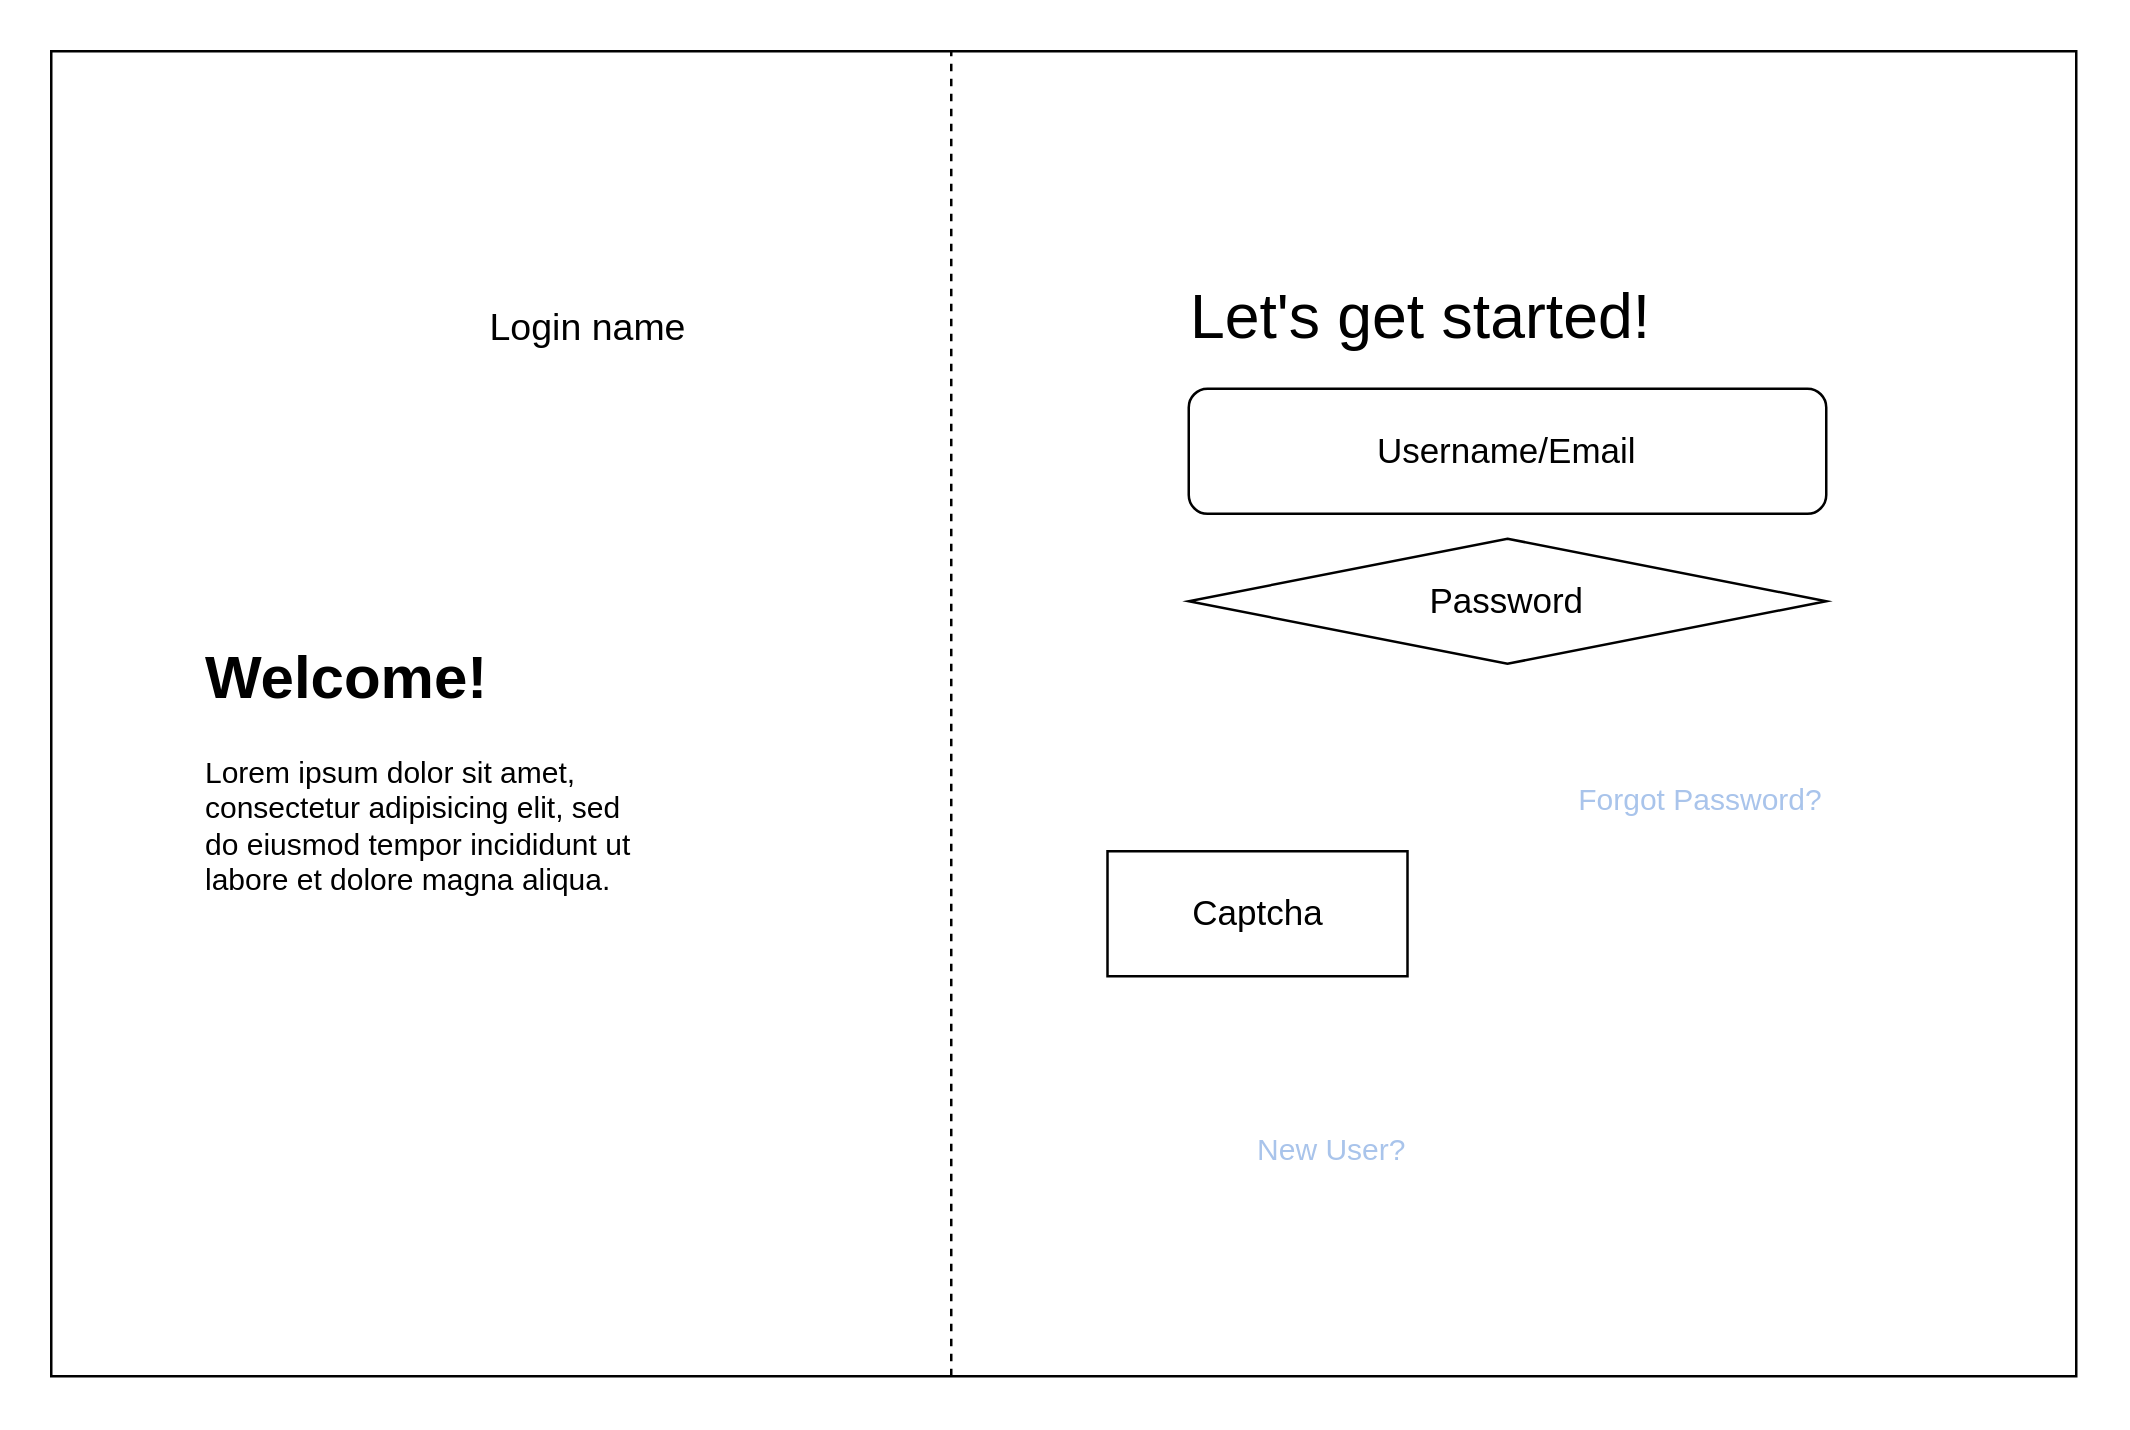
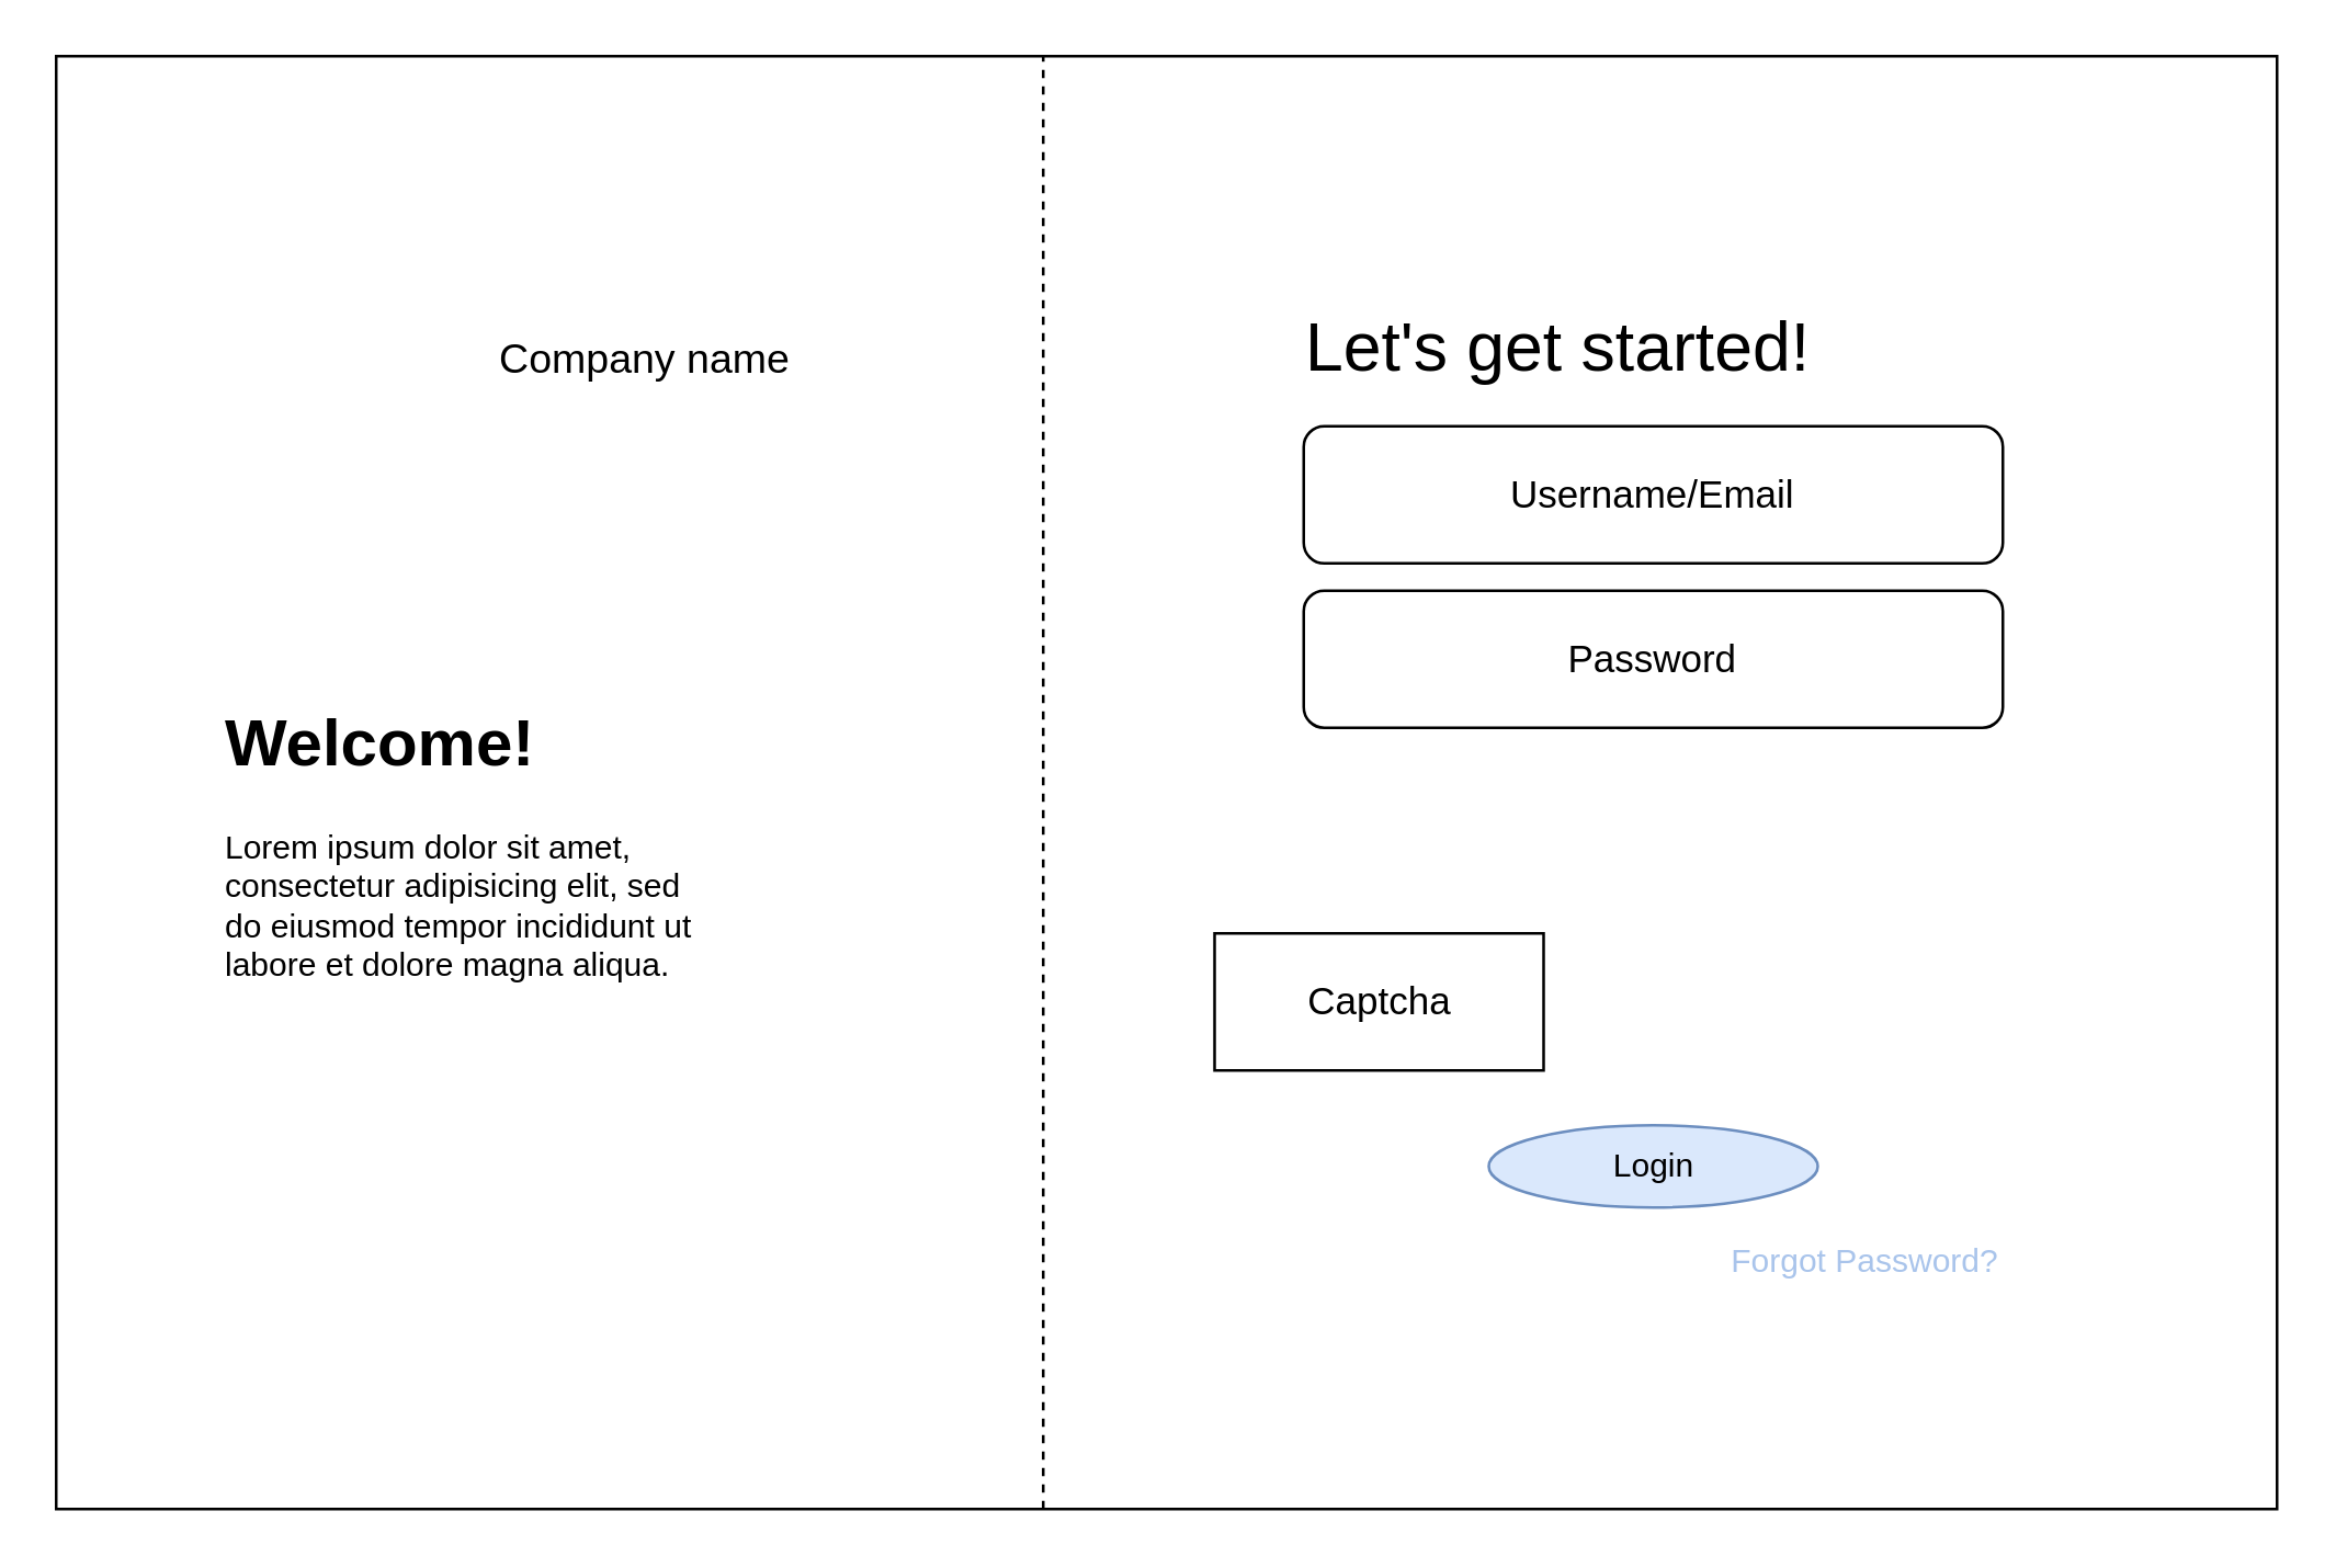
  <mxCell id="0" />
  <mxCell id="1" parent="0" />
  <mxCell id="2" value="" style="rounded=0;whiteSpace=wrap;html=1;" parent="1" vertex="1"><mxGeometry y="20" width="810" height="530" as="geometry" x="20" /></mxCell>
- <mxCell id="3" value="&lt;font style=&quot;font-size: 15px;&quot;&gt;Login name&lt;/font&gt;" style="text;html=1;align=center;verticalAlign=middle;whiteSpace=wrap;rounded=0;" parent="1" vertex="1"><mxGeometry x="180" y="115" width="110" height="30" as="geometry" /></mxCell>
+ <mxCell id="3" value="&lt;font style=&quot;font-size: 15px;&quot;&gt;Company name&lt;/font&gt;" style="text;html=1;align=center;verticalAlign=middle;whiteSpace=wrap;rounded=0;" parent="1" vertex="1"><mxGeometry x="180" y="115" width="110" height="30" as="geometry" /></mxCell>
  <mxCell id="4" value="&lt;h1 style=&quot;margin-top: 0px;&quot;&gt;Welcome!&lt;/h1&gt;&lt;p&gt;Lorem ipsum dolor sit amet, consectetur adipisicing elit, sed do eiusmod tempor incididunt ut labore et dolore magna aliqua.&lt;/p&gt;" style="text;html=1;whiteSpace=wrap;overflow=hidden;rounded=0;" parent="1" vertex="1"><mxGeometry x="80" y="250" width="180" height="120" as="geometry" /></mxCell>
  <mxCell id="5" value="" style="endArrow=none;dashed=1;html=1;rounded=0;entryX=0.5;entryY=0;entryDx=0;entryDy=0;exitX=0.5;exitY=1;exitDx=0;exitDy=0;" parent="1" edge="1"><mxGeometry width="50" height="50" relative="1" as="geometry"><mxPoint x="380" y="550" as="sourcePoint" /><mxPoint x="380" y="20" as="targetPoint" /></mxGeometry></mxCell>
  <mxCell id="6" value="&lt;font style=&quot;font-size: 25px;&quot;&gt;Let's get started!&lt;/font&gt;" style="text;html=1;align=center;verticalAlign=middle;whiteSpace=wrap;rounded=0;" parent="1" vertex="1"><mxGeometry x="472.5" y="80" width="190" height="90" as="geometry" /></mxCell>
  <mxCell id="7" value="&lt;font style=&quot;font-size: 14px;&quot;&gt;Username/Email&lt;/font&gt;" style="rounded=1;whiteSpace=wrap;html=1;" parent="1" vertex="1"><mxGeometry x="475" y="155" width="255" height="50" as="geometry" /></mxCell>
- <mxCell id="8" value="&lt;font style=&quot;font-size: 14px;&quot;&gt;Password&lt;/font&gt;" style="rhombus;whiteSpace=wrap;html=1;" parent="1" vertex="1"><mxGeometry x="475" y="215" width="255" height="50" as="geometry" /></mxCell>
- <mxCell id="9" value="Forgot Password?" style="text;html=1;align=center;verticalAlign=middle;whiteSpace=wrap;rounded=0;fontColor=#A9C4EB;" parent="1" vertex="1"><mxGeometry x="630" y="305" width="100" height="30" as="geometry" /></mxCell>
- <mxCell id="10" value="New User?" style="text;html=1;align=center;verticalAlign=middle;whiteSpace=wrap;rounded=0;fontColor=#A9C4EB;" parent="1" vertex="1"><mxGeometry x="490" y="445" width="85" height="30" as="geometry" /></mxCell>
+ <mxCell id="8" value="&lt;font style=&quot;font-size: 14px;&quot;&gt;Password&lt;/font&gt;" style="rounded=1;whiteSpace=wrap;html=1;" parent="1" vertex="1"><mxGeometry x="475" y="215" width="255" height="50" as="geometry" /></mxCell>
+ <mxCell id="9" value="Forgot Password?" style="text;html=1;align=center;verticalAlign=middle;whiteSpace=wrap;rounded=0;fontColor=#A9C4EB;" parent="1" vertex="1"><mxGeometry x="630" y="445" width="100" height="30" as="geometry" /></mxCell>
  <mxCell id="11" value="&lt;font style=&quot;font-size: 14px;&quot;&gt;Captcha&lt;/font&gt;" style="rounded=0;whiteSpace=wrap;html=1;" parent="1" vertex="1"><mxGeometry x="442.5" y="340" width="120" height="50" as="geometry" /></mxCell>
+ <mxCell id="12" value="Login" style="ellipse;whiteSpace=wrap;html=1;fillColor=#dae8fc;strokeColor=#6c8ebf;" parent="1" vertex="1"><mxGeometry x="542.5" y="410" width="120" height="30" as="geometry" /></mxCell>
